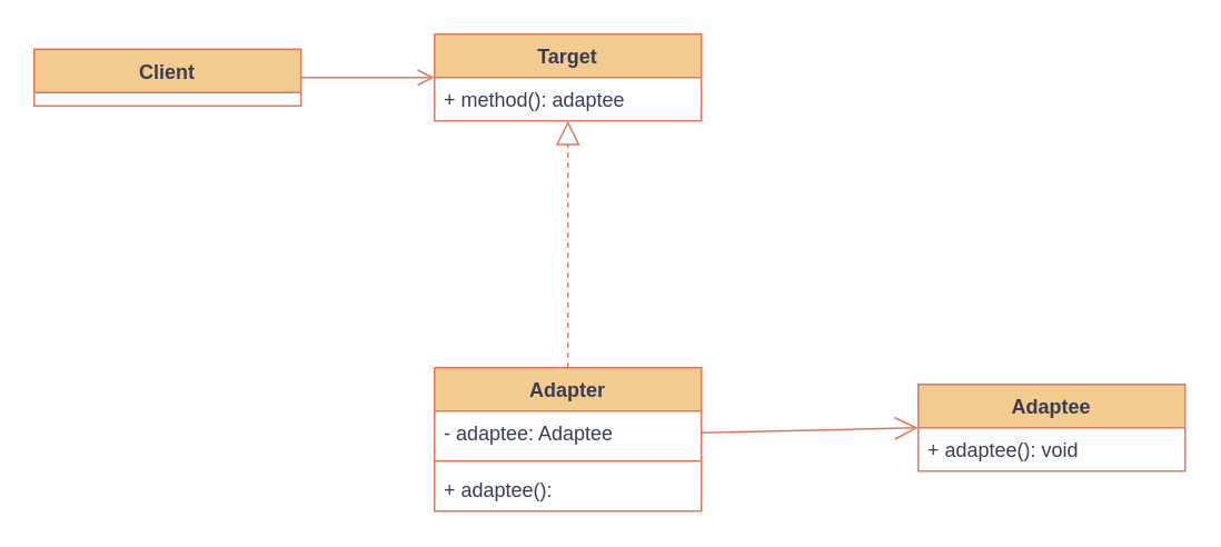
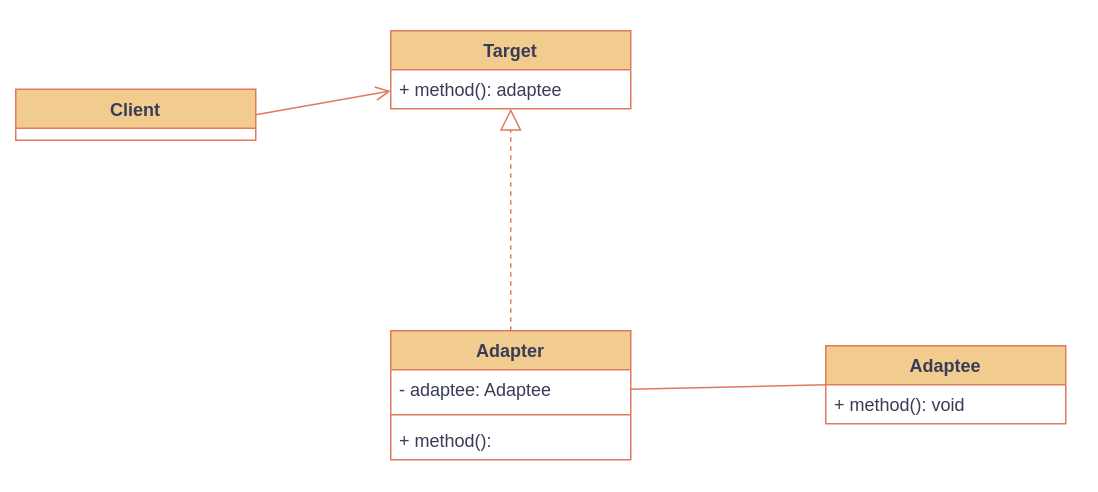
  <mxCell id="0" />
  <mxCell id="1" parent="0" />
  <mxCell id="2" value="Adaptee" style="swimlane;fontStyle=1;align=center;verticalAlign=top;childLayout=stackLayout;horizontal=1;startSize=26;horizontalStack=0;resizeParent=1;resizeParentMax=0;resizeLast=0;collapsible=1;marginBottom=0;whiteSpace=wrap;html=1;direction=east;rounded=0;labelBackgroundColor=none;fillColor=#F2CC8F;strokeColor=#E07A5F;fontColor=#393C56;" parent="1" vertex="1"><mxGeometry x="550" y="230" width="160" height="52" as="geometry" /></mxCell>
- <mxCell id="3" value="+ adaptee(&lt;span style=&quot;background-color: initial;&quot;&gt;): void&lt;/span&gt;" style="text;strokeColor=none;fillColor=none;align=left;verticalAlign=top;spacingLeft=4;spacingRight=4;overflow=hidden;rotatable=0;points=[[0,0.5],[1,0.5]];portConstraint=eastwest;whiteSpace=wrap;html=1;rounded=0;labelBackgroundColor=none;fontColor=#393C56;" parent="2" vertex="1"><mxGeometry y="26" width="160" height="26" as="geometry" /></mxCell>
+ <mxCell id="3" value="+ method(&lt;span style=&quot;background-color: initial;&quot;&gt;): void&lt;/span&gt;" style="text;strokeColor=none;fillColor=none;align=left;verticalAlign=top;spacingLeft=4;spacingRight=4;overflow=hidden;rotatable=0;points=[[0,0.5],[1,0.5]];portConstraint=eastwest;whiteSpace=wrap;html=1;rounded=0;labelBackgroundColor=none;fontColor=#393C56;" parent="2" vertex="1"><mxGeometry y="26" width="160" height="26" as="geometry" /></mxCell>
  <mxCell id="4" value="Adapter" style="swimlane;fontStyle=1;align=center;verticalAlign=top;childLayout=stackLayout;horizontal=1;startSize=26;horizontalStack=0;resizeParent=1;resizeParentMax=0;resizeLast=0;collapsible=1;marginBottom=0;whiteSpace=wrap;html=1;rounded=0;labelBackgroundColor=none;fillColor=#F2CC8F;strokeColor=#E07A5F;fontColor=#393C56;" vertex="1" parent="1"><mxGeometry x="260" y="220" width="160" height="86" as="geometry"><mxRectangle x="290" y="260" width="80" height="30" as="alternateBounds" /></mxGeometry></mxCell>
  <mxCell id="5" value="- adaptee: Adaptee" style="text;strokeColor=none;fillColor=none;align=left;verticalAlign=top;spacingLeft=4;spacingRight=4;overflow=hidden;rotatable=0;points=[[0,0.5],[1,0.5]];portConstraint=eastwest;whiteSpace=wrap;html=1;rounded=0;labelBackgroundColor=none;fontColor=#393C56;" vertex="1" parent="4"><mxGeometry y="26" width="160" height="26" as="geometry" /></mxCell>
  <mxCell id="6" value="" style="line;strokeWidth=1;fillColor=none;align=left;verticalAlign=middle;spacingTop=-1;spacingLeft=3;spacingRight=3;rotatable=0;labelPosition=right;points=[];portConstraint=eastwest;strokeColor=#E07A5F;rounded=0;labelBackgroundColor=none;fontColor=#393C56;" vertex="1" parent="4"><mxGeometry y="52" width="160" height="8" as="geometry" /></mxCell>
- <mxCell id="7" value="+ adaptee():&amp;nbsp;" style="text;strokeColor=none;fillColor=none;align=left;verticalAlign=top;spacingLeft=4;spacingRight=4;overflow=hidden;rotatable=0;points=[[0,0.5],[1,0.5]];portConstraint=eastwest;whiteSpace=wrap;html=1;rounded=0;labelBackgroundColor=none;fontColor=#393C56;" vertex="1" parent="4"><mxGeometry y="60" width="160" height="26" as="geometry" /></mxCell>
- <mxCell id="8" value="" style="endArrow=open;endFill=1;endSize=12;html=1;rounded=0;entryX=0;entryY=0.5;entryDx=0;entryDy=0;exitX=1;exitY=0.5;exitDx=0;exitDy=0;labelBackgroundColor=none;strokeColor=#E07A5F;fontColor=default;" edge="1" parent="1" source="5" target="2"><mxGeometry width="160" relative="1" as="geometry"><mxPoint x="400" y="280" as="sourcePoint" /><mxPoint x="460" y="290" as="targetPoint" /></mxGeometry></mxCell>
+ <mxCell id="7" value="+ method():&amp;nbsp;" style="text;strokeColor=none;fillColor=none;align=left;verticalAlign=top;spacingLeft=4;spacingRight=4;overflow=hidden;rotatable=0;points=[[0,0.5],[1,0.5]];portConstraint=eastwest;whiteSpace=wrap;html=1;rounded=0;labelBackgroundColor=none;fontColor=#393C56;" vertex="1" parent="4"><mxGeometry y="60" width="160" height="26" as="geometry" /></mxCell>
+ <mxCell id="8" value="" style="endArrow=none;endFill=1;endSize=12;html=1;rounded=0;entryX=0;entryY=0.5;entryDx=0;entryDy=0;exitX=1;exitY=0.5;exitDx=0;exitDy=0;labelBackgroundColor=none;strokeColor=#E07A5F;fontColor=default;" edge="1" parent="1" source="5" target="2"><mxGeometry width="160" relative="1" as="geometry"><mxPoint x="400" y="280" as="sourcePoint" /><mxPoint x="460" y="290" as="targetPoint" /></mxGeometry></mxCell>
  <mxCell id="9" value="Target" style="swimlane;fontStyle=1;align=center;verticalAlign=top;childLayout=stackLayout;horizontal=1;startSize=26;horizontalStack=0;resizeParent=1;resizeParentMax=0;resizeLast=0;collapsible=1;marginBottom=0;whiteSpace=wrap;html=1;rounded=0;labelBackgroundColor=none;fillColor=#F2CC8F;strokeColor=#E07A5F;fontColor=#393C56;" vertex="1" parent="1"><mxGeometry x="260" y="20" width="160" height="52" as="geometry" /></mxCell>
  <mxCell id="10" value="+ method(): adaptee" style="text;strokeColor=none;fillColor=none;align=left;verticalAlign=top;spacingLeft=4;spacingRight=4;overflow=hidden;rotatable=0;points=[[0,0.5],[1,0.5]];portConstraint=eastwest;whiteSpace=wrap;html=1;rounded=0;labelBackgroundColor=none;fontColor=#393C56;" vertex="1" parent="9"><mxGeometry y="26" width="160" height="26" as="geometry" /></mxCell>
  <mxCell id="11" value="" style="endArrow=block;endFill=0;endSize=12;html=1;rounded=0;labelBackgroundColor=none;strokeColor=#E07A5F;fontColor=default;dashed=1;" edge="1" parent="1" source="4" target="9"><mxGeometry width="160" relative="1" as="geometry"><mxPoint x="370" y="280" as="sourcePoint" /><mxPoint x="530" y="280" as="targetPoint" /></mxGeometry></mxCell>
- <mxCell id="12" value="Client" style="swimlane;fontStyle=1;align=center;verticalAlign=top;childLayout=stackLayout;horizontal=1;startSize=26;horizontalStack=0;resizeParent=1;resizeParentMax=0;resizeLast=0;collapsible=1;marginBottom=0;whiteSpace=wrap;html=1;strokeColor=#E07A5F;fontColor=#393C56;fillColor=#F2CC8F;" vertex="1" parent="1"><mxGeometry x="20" y="29" width="160" height="34" as="geometry" /></mxCell>
+ <mxCell id="12" value="Client" style="swimlane;fontStyle=1;align=center;verticalAlign=top;childLayout=stackLayout;horizontal=1;startSize=26;horizontalStack=0;resizeParent=1;resizeParentMax=0;resizeLast=0;collapsible=1;marginBottom=0;whiteSpace=wrap;html=1;strokeColor=#E07A5F;fontColor=#393C56;fillColor=#F2CC8F;" vertex="1" parent="1"><mxGeometry x="10" y="59" width="160" height="34" as="geometry" /></mxCell>
  <mxCell id="13" value="" style="html=1;verticalAlign=bottom;endArrow=open;dashed=0;endSize=8;curved=0;rounded=0;strokeColor=#E07A5F;fontColor=#393C56;fillColor=#F2CC8F;exitX=1;exitY=0.5;exitDx=0;exitDy=0;" edge="1" parent="1" source="12" target="9"><mxGeometry relative="1" as="geometry"><mxPoint x="170" y="60" as="sourcePoint" /><mxPoint x="280" y="280" as="targetPoint" /></mxGeometry></mxCell>
